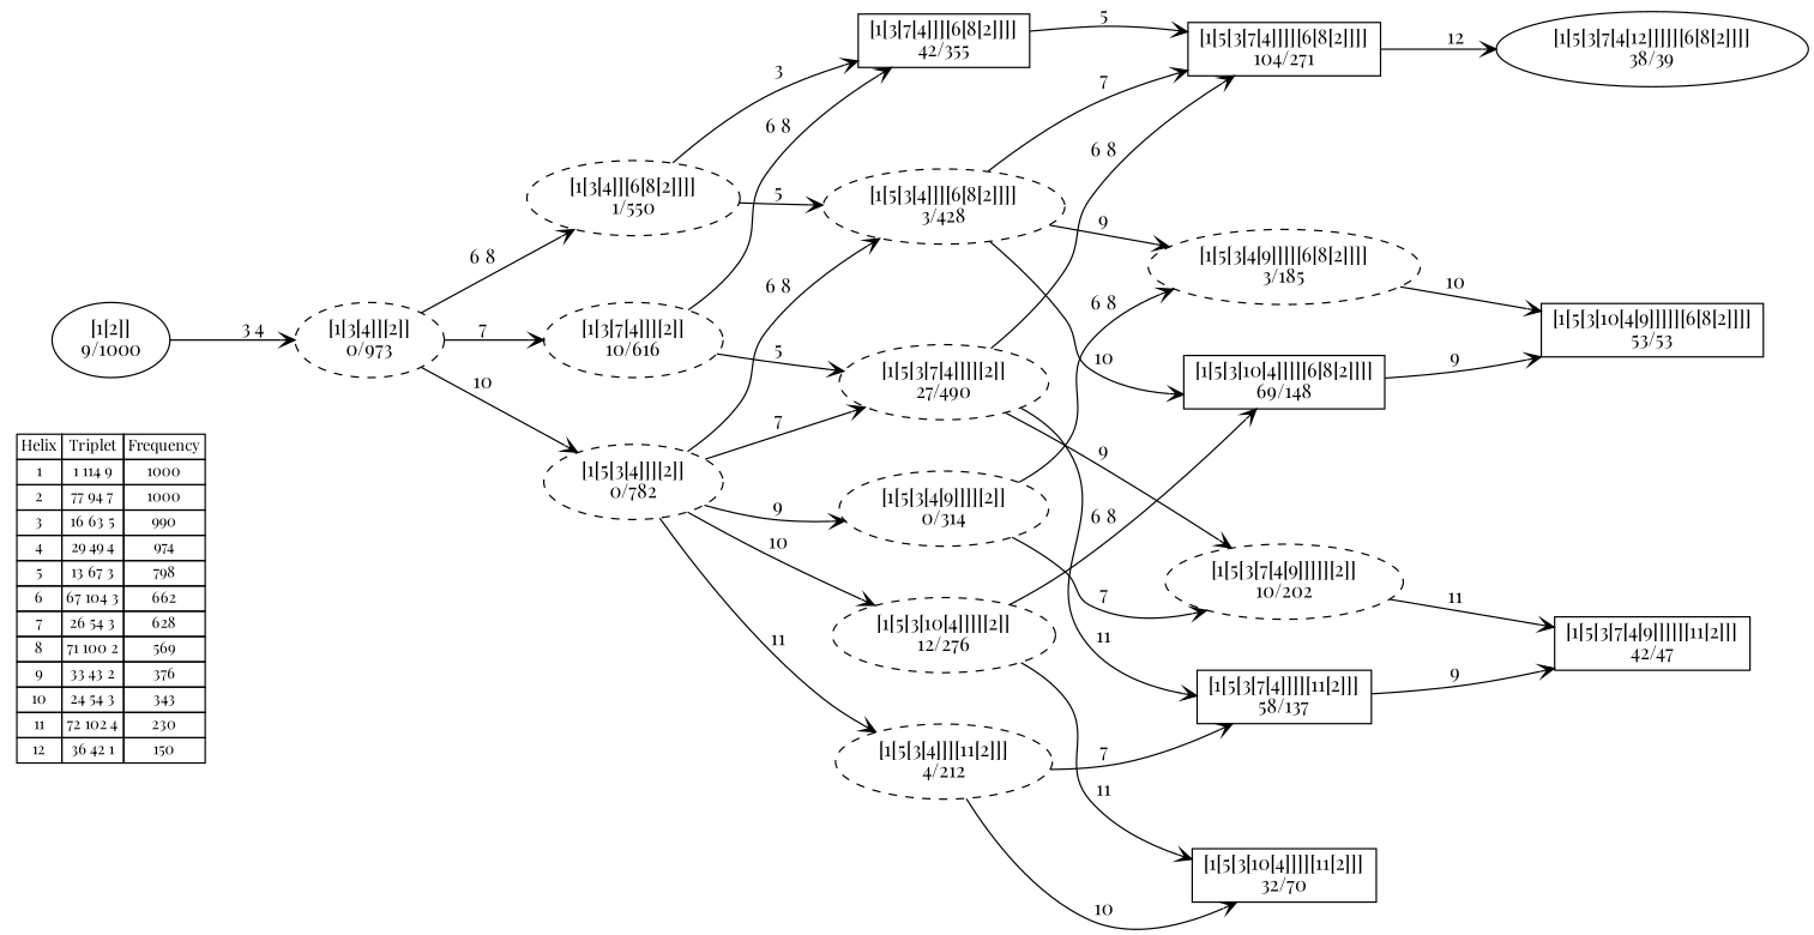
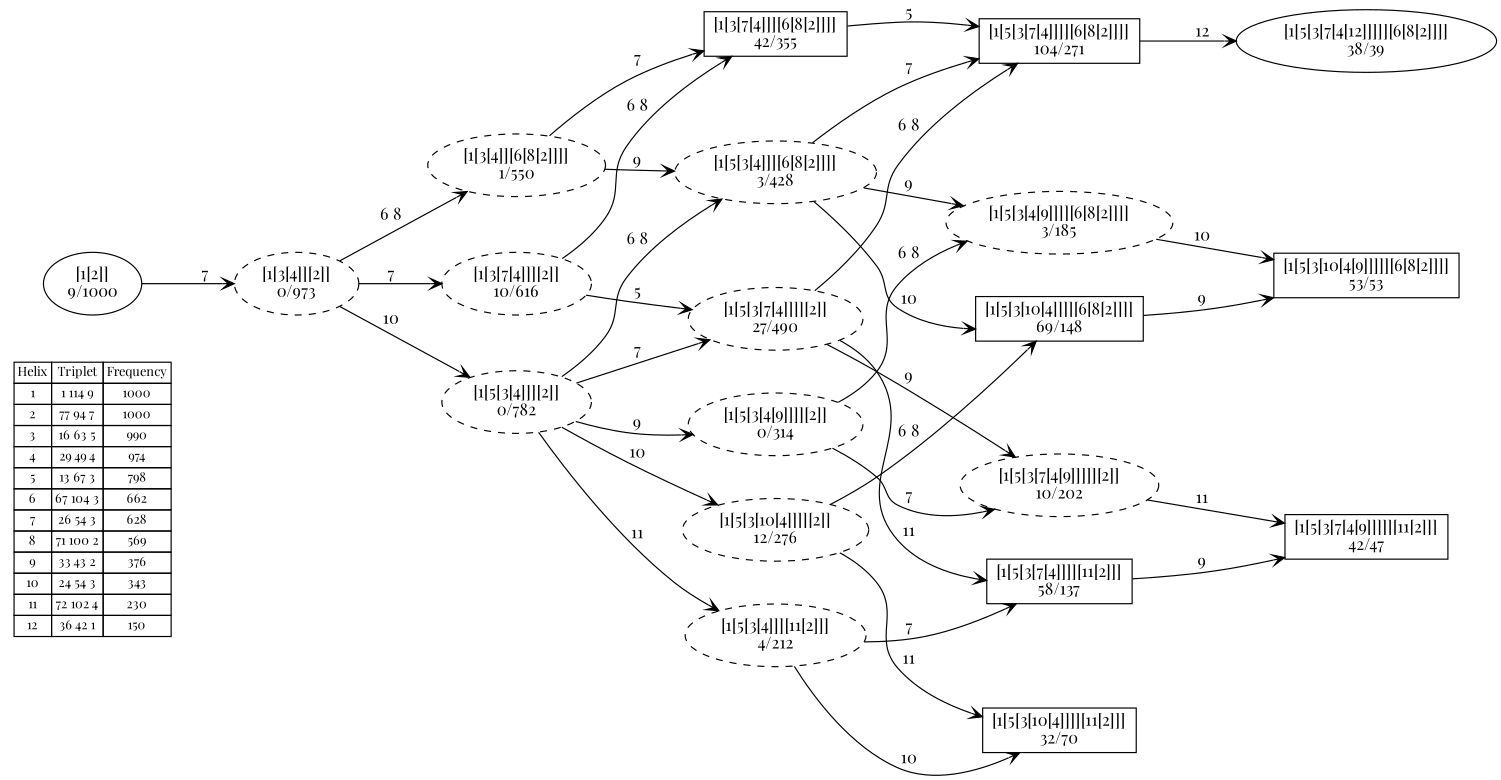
  digraph {
    fontname="Playfair Display"
    nodesep=0.5
    rankdir=LR
    node [fontname="Playfair Display" style=dashed]
    edge [arrowhead=vee fontname="Playfair Display"]
    n1 [fontsize=11 label=< <table border="0" cellborder="1" cellspacing="0"><tr><td>Helix</td><td>Triplet</td><td>Frequency</td></tr> <tr><td>1</td><td>1 114 9</td><td>1000</td></tr> <tr><td>2</td><td>77 94 7</td><td>1000</td></tr> <tr><td>3</td><td>16 63 5</td><td>990</td></tr> <tr><td>4</td><td>29 49 4</td><td>974</td></tr> <tr><td>5</td><td>13 67 3</td><td>798</td></tr> <tr><td>6</td><td>67 104 3</td><td>662</td></tr> <tr><td>7</td><td>26 54 3</td><td>628</td></tr> <tr><td>8</td><td>71 100 2</td><td>569</td></tr> <tr><td>9</td><td>33 43 2</td><td>376</td></tr> <tr><td>10</td><td>24 54 3</td><td>343</td></tr> <tr><td>11</td><td>72 102 4</td><td>230</td></tr> <tr><td>12</td><td>36 42 1</td><td>150</td></tr> </table>> shape=plaintext style=""]
    n2 [label="[1[5[3[7[4]]]][6[8[2]]]]\n104/271" shape=box style=""]
    n3 [label="[1[5[3[7[4[12]]]]][6[8[2]]]]\n38/39" shape=ellipse style=""]
    n4 [label="[1[5[3[10[4]]]][6[8[2]]]]\n69/148" shape=box style=""]
    n5 [label="[1[5[3[10[4[9]]]]][6[8[2]]]]\n53/53" shape=box style=""]
    n6 [label="[1[5[3[7[4]]]][11[2]]]\n58/137" shape=box style=""]
    n7 [label="[1[5[3[7[4[9]]]]][11[2]]]\n42/47" shape=box style=""]
    n8 [label="[1[3[7[4]]][6[8[2]]]]\n42/355" shape=box style=""]
    n9 [label="[1[5[3[10[4]]]][11[2]]]\n32/70" shape=box style=""]
    n10 [label="[1[5[3[4]]][6[8[2]]]]\n3/428"]
    n11 [label="[1[5[3[4[9]]]][6[8[2]]]]\n3/185"]
    n12 [label="[1[5[3[7[4]]]][2]]\n27/490"]
    n13 [label="[1[5[3[7[4[9]]]]][2]]\n10/202"]
    n14 [label="[1[5[3[4]]][2]]\n0/782"]
    n15 [label="[1[5[3[10[4]]]][2]]\n12/276"]
    n16 [label="[1[5[3[4]]][11[2]]]\n4/212"]
    n17 [label="[1[5[3[4[9]]]][2]]\n0/314"]
    n18 [label="[1[3[4]][6[8[2]]]]\n1/550"]
    n19 [label="[1[3[7[4]]][2]]\n10/616"]
    n20 [label="[1[3[4]][2]]\n0/973"]
    n21 [label="[1[2]]\n9/1000" style=""]
    n2 -> n3 [label="12 "]
    n4 -> n5 [label="9 "]
    n6 -> n7 [label="9 "]
    n8 -> n2 [label="5 "]
    n10 -> n2 [label="7 "]
    n10 -> n4 [label="10 "]
    n10 -> n11 [label="9 "]
    n11 -> n5 [label="10 "]
    n12 -> n2 [label="6 8 "]
    n12 -> n6 [label="11 "]
    n12 -> n13 [label="9 "]
    n13 -> n7 [label="11 "]
    n14 -> n10 [label="6 8 "]
    n14 -> n12 [label="7 "]
    n14 -> n15 [label="10 "]
    n14 -> n16 [label="11 "]
    n14 -> n17 [label="9 "]
    n15 -> n4 [label="6 8 "]
    n15 -> n9 [label="11 "]
    n16 -> n6 [label="7 "]
    n16 -> n9 [label="10 "]
    n17 -> n11 [label="6 8 "]
    n17 -> n13 [label="7 "]
-   n18 -> n8 [label="3 "]
-   n18 -> n10 [label="5 "]
+   n18 -> n8 [label="7 "]
+   n18 -> n10 [label="9 "]
    n19 -> n8 [label="6 8 "]
    n19 -> n12 [label="5 "]
    n20 -> n14 [label="10 "]
    n20 -> n18 [label="6 8 "]
    n20 -> n19 [label="7 "]
-   n21 -> n20 [label="3 4 "]
+   n21 -> n20 [label="7 "]
  }
